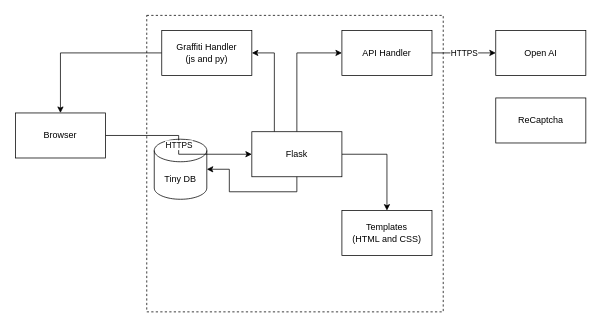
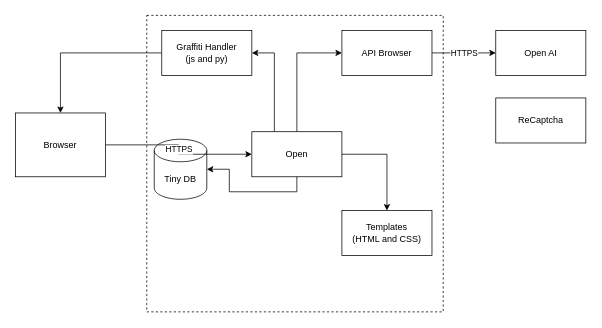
  <mxCell id="0" />
  <mxCell id="1" parent="0" />
  <mxCell id="2" value="" style="whiteSpace=wrap;html=1;aspect=fixed;dashed=1;" vertex="1" parent="1"><mxGeometry x="195" y="20" width="395" height="395" as="geometry" /></mxCell>
  <mxCell id="3" value="Tiny DB" style="shape=cylinder3;whiteSpace=wrap;html=1;boundedLbl=1;backgroundOutline=1;size=15;" vertex="1" parent="1"><mxGeometry x="205" y="185" width="70" height="80" as="geometry" /></mxCell>
  <mxCell id="4" style="edgeStyle=orthogonalEdgeStyle;rounded=0;orthogonalLoop=1;jettySize=auto;html=1;exitX=0.5;exitY=0;exitDx=0;exitDy=0;entryX=0;entryY=0.5;entryDx=0;entryDy=0;" edge="1" parent="1" source="7" target="13"><mxGeometry relative="1" as="geometry" /></mxCell>
  <mxCell id="5" style="edgeStyle=orthogonalEdgeStyle;rounded=0;orthogonalLoop=1;jettySize=auto;html=1;exitX=0.25;exitY=0;exitDx=0;exitDy=0;entryX=1;entryY=0.5;entryDx=0;entryDy=0;" edge="1" parent="1" source="7" target="11"><mxGeometry relative="1" as="geometry" /></mxCell>
  <mxCell id="6" style="edgeStyle=orthogonalEdgeStyle;rounded=0;orthogonalLoop=1;jettySize=auto;html=1;exitX=1;exitY=0.5;exitDx=0;exitDy=0;entryX=0.5;entryY=0;entryDx=0;entryDy=0;" edge="1" parent="1" source="7" target="14"><mxGeometry relative="1" as="geometry" /></mxCell>
- <mxCell id="7" value="Flask" style="rounded=0;whiteSpace=wrap;html=1;" vertex="1" parent="1"><mxGeometry x="335" y="175" width="120" height="60" as="geometry" /></mxCell>
+ <mxCell id="7" value="Open" style="rounded=0;whiteSpace=wrap;html=1;" vertex="1" parent="1"><mxGeometry x="335" y="175" width="120" height="60" as="geometry" /></mxCell>
  <mxCell id="8" value="HTTPS" style="edgeStyle=orthogonalEdgeStyle;rounded=0;orthogonalLoop=1;jettySize=auto;html=1;exitX=1;exitY=0.5;exitDx=0;exitDy=0;" edge="1" parent="1" source="9" target="7"><mxGeometry relative="1" as="geometry" /></mxCell>
- <mxCell id="9" value="Browser" style="rounded=0;whiteSpace=wrap;html=1;" vertex="1" parent="1"><mxGeometry x="20" y="150" width="120" height="60" as="geometry" /></mxCell>
+ <mxCell id="9" value="Browser" style="rounded=0;whiteSpace=wrap;html=1;" vertex="1" parent="1"><mxGeometry x="20" y="150" width="120" height="85" as="geometry" /></mxCell>
  <mxCell id="10" style="edgeStyle=orthogonalEdgeStyle;rounded=0;orthogonalLoop=1;jettySize=auto;html=1;exitX=0;exitY=0.5;exitDx=0;exitDy=0;entryX=0.5;entryY=0;entryDx=0;entryDy=0;" edge="1" parent="1" source="11" target="9"><mxGeometry relative="1" as="geometry" /></mxCell>
  <mxCell id="11" value="Graffiti Handler&lt;div&gt;(js and py)&lt;/div&gt;" style="rounded=0;whiteSpace=wrap;html=1;" vertex="1" parent="1"><mxGeometry x="215" y="40" width="120" height="60" as="geometry" /></mxCell>
  <mxCell id="12" value="HTTPS" style="edgeStyle=orthogonalEdgeStyle;rounded=0;orthogonalLoop=1;jettySize=auto;html=1;exitX=1;exitY=0.5;exitDx=0;exitDy=0;entryX=0;entryY=0.5;entryDx=0;entryDy=0;" edge="1" parent="1" source="13" target="15"><mxGeometry relative="1" as="geometry" /></mxCell>
- <mxCell id="13" value="API Handler" style="rounded=0;whiteSpace=wrap;html=1;" vertex="1" parent="1"><mxGeometry x="455" y="40" width="120" height="60" as="geometry" /></mxCell>
+ <mxCell id="13" value="API Browser" style="rounded=0;whiteSpace=wrap;html=1;" vertex="1" parent="1"><mxGeometry x="455" y="40" width="120" height="60" as="geometry" /></mxCell>
  <mxCell id="14" value="Templates&lt;div&gt;(HTML and CSS)&lt;/div&gt;" style="rounded=0;whiteSpace=wrap;html=1;" vertex="1" parent="1"><mxGeometry x="455" y="280" width="120" height="60" as="geometry" /></mxCell>
  <mxCell id="15" value="Open AI" style="rounded=0;whiteSpace=wrap;html=1;" vertex="1" parent="1"><mxGeometry x="660" y="40" width="120" height="60" as="geometry" /></mxCell>
  <mxCell id="16" value="ReCaptcha" style="rounded=0;whiteSpace=wrap;html=1;" vertex="1" parent="1"><mxGeometry x="660" y="130" width="120" height="60" as="geometry" /></mxCell>
  <mxCell id="17" style="edgeStyle=orthogonalEdgeStyle;rounded=0;orthogonalLoop=1;jettySize=auto;html=1;exitX=0.5;exitY=1;exitDx=0;exitDy=0;entryX=1;entryY=0.5;entryDx=0;entryDy=0;entryPerimeter=0;" edge="1" parent="1" source="7" target="3"><mxGeometry relative="1" as="geometry" /></mxCell>
